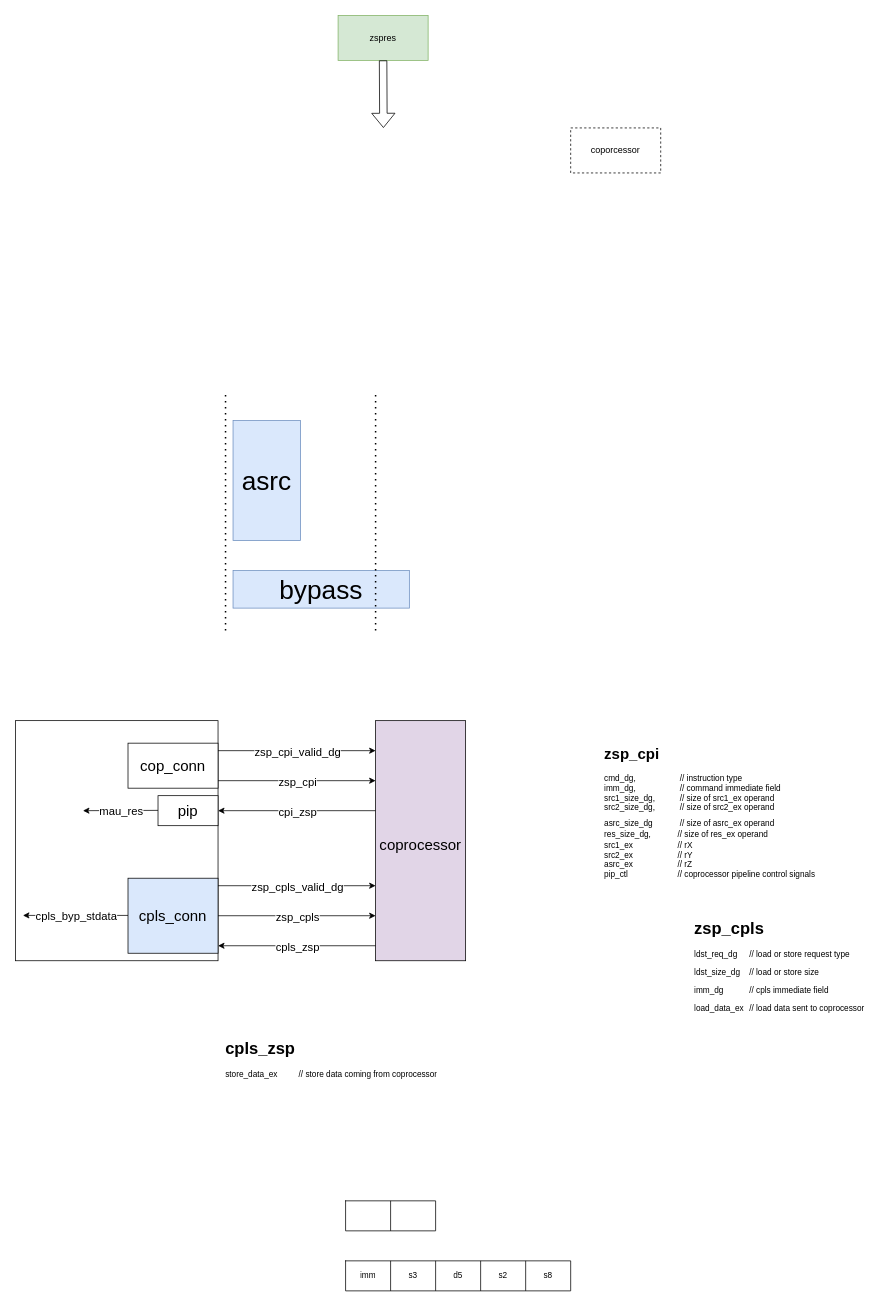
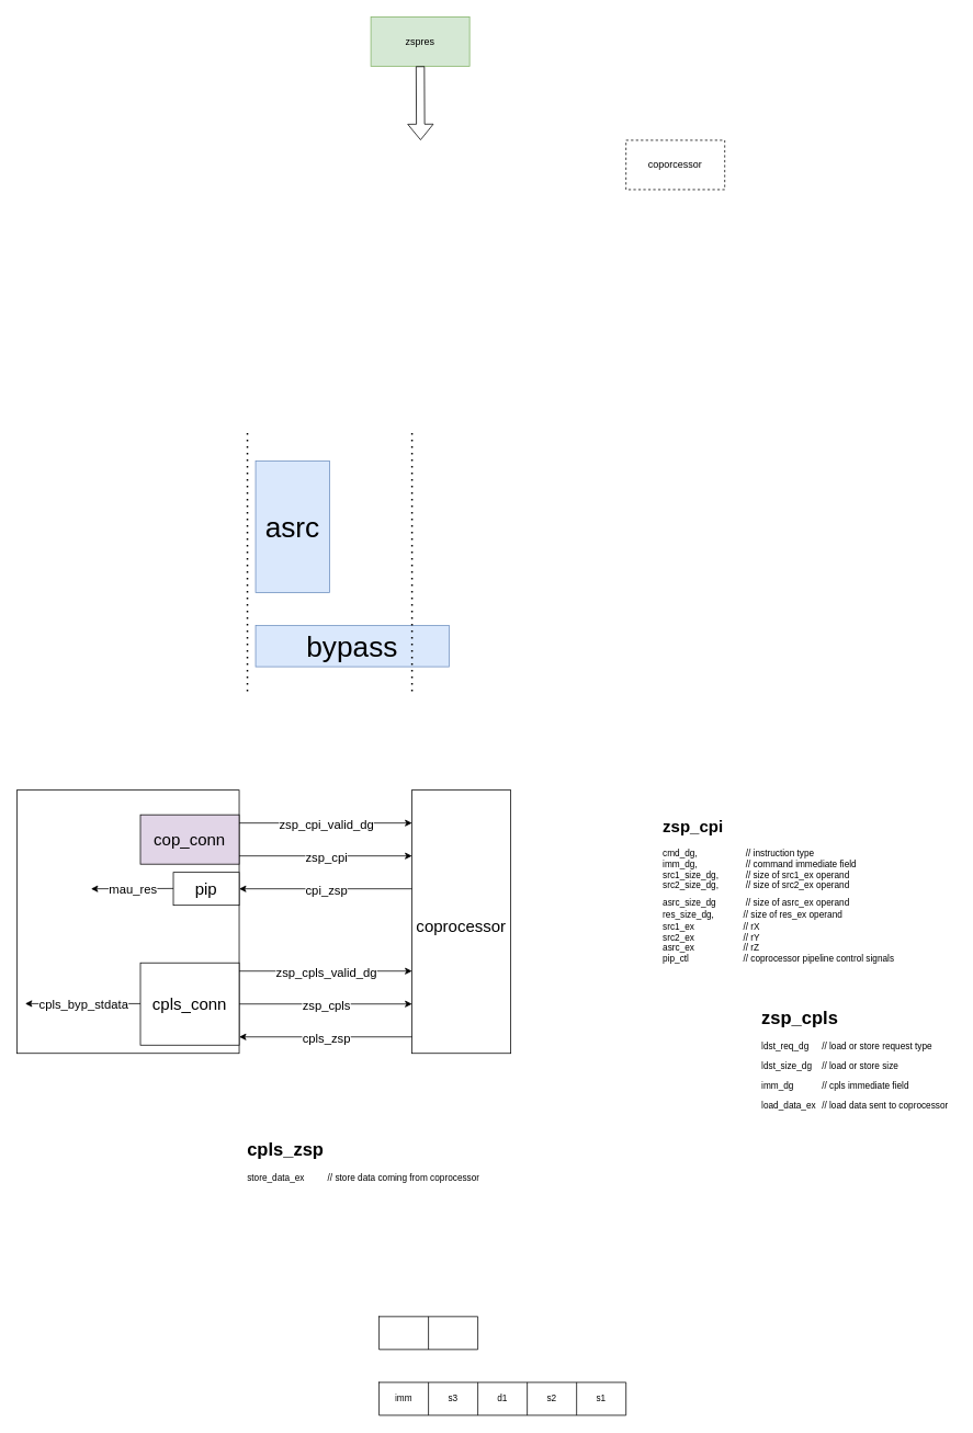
  <mxCell id="0" />
  <mxCell id="1" parent="0" />
  <mxCell id="2" value="zspres" style="rounded=0;whiteSpace=wrap;html=1;fillColor=#d5e8d4;strokeColor=#82b366;" vertex="1" parent="1"><mxGeometry x="450" y="20" width="120" height="60" as="geometry" /></mxCell>
  <mxCell id="3" value="&lt;font style=&quot;font-size: 35px;&quot;&gt;bypass&lt;/font&gt;" style="rounded=0;whiteSpace=wrap;html=1;fillColor=#dae8fc;strokeColor=#6c8ebf;" vertex="1" parent="1"><mxGeometry x="310" y="760" width="235" height="50" as="geometry" /></mxCell>
  <mxCell id="4" value="&lt;font style=&quot;font-size: 35px;&quot;&gt;asrc&lt;/font&gt;" style="rounded=0;whiteSpace=wrap;html=1;fillColor=#dae8fc;strokeColor=#6c8ebf;" vertex="1" parent="1"><mxGeometry x="310" y="560" width="90" height="160" as="geometry" /></mxCell>
  <mxCell id="5" value="" style="shape=flexArrow;endArrow=classic;html=1;" edge="1" parent="1"><mxGeometry width="50" height="50" relative="1" as="geometry"><mxPoint x="510" y="80" as="sourcePoint" /><mxPoint x="510.42" y="170" as="targetPoint" /></mxGeometry></mxCell>
  <mxCell id="6" value="coporcessor" style="rounded=0;whiteSpace=wrap;html=1;dashed=1;" vertex="1" parent="1"><mxGeometry x="760" y="170" width="120" height="60" as="geometry" /></mxCell>
  <mxCell id="7" value="" style="endArrow=none;dashed=1;html=1;dashPattern=1 3;strokeWidth=2;" edge="1" parent="1"><mxGeometry width="50" height="50" relative="1" as="geometry"><mxPoint x="300" y="840" as="sourcePoint" /><mxPoint x="300" y="520" as="targetPoint" /></mxGeometry></mxCell>
  <mxCell id="8" value="" style="endArrow=none;dashed=1;html=1;dashPattern=1 3;strokeWidth=2;" edge="1" parent="1"><mxGeometry width="50" height="50" relative="1" as="geometry"><mxPoint x="500" y="840" as="sourcePoint" /><mxPoint x="500" y="520" as="targetPoint" /></mxGeometry></mxCell>
  <mxCell id="9" value="" style="rounded=0;whiteSpace=wrap;html=1;fontSize=35;" vertex="1" parent="1"><mxGeometry x="20" y="960" width="270" height="320" as="geometry" /></mxCell>
- <mxCell id="10" value="&lt;font style=&quot;font-size: 20px;&quot;&gt;coprocessor&lt;/font&gt;" style="rounded=0;whiteSpace=wrap;html=1;fontSize=35;fillColor=#e1d5e7;" vertex="1" parent="1"><mxGeometry x="500" y="960" width="120" height="320" as="geometry" /></mxCell>
+ <mxCell id="10" value="&lt;font style=&quot;font-size: 20px;&quot;&gt;coprocessor&lt;/font&gt;" style="rounded=0;whiteSpace=wrap;html=1;fontSize=35;" vertex="1" parent="1"><mxGeometry x="500" y="960" width="120" height="320" as="geometry" /></mxCell>
  <mxCell id="11" value="" style="endArrow=classic;html=1;fontSize=15;" edge="1" parent="1"><mxGeometry relative="1" as="geometry"><mxPoint x="290" y="1000" as="sourcePoint" /><mxPoint x="500" y="1000" as="targetPoint" /></mxGeometry></mxCell>
  <mxCell id="12" value="zsp_cpi_valid_dg" style="edgeLabel;resizable=0;html=1;align=center;verticalAlign=middle;fontSize=15;" connectable="0" vertex="1" parent="11"><mxGeometry relative="1" as="geometry" /></mxCell>
  <mxCell id="13" value="" style="endArrow=classic;html=1;fontSize=15;" edge="1" parent="1"><mxGeometry relative="1" as="geometry"><mxPoint x="290" y="1180" as="sourcePoint" /><mxPoint x="500" y="1180" as="targetPoint" /></mxGeometry></mxCell>
  <mxCell id="14" value="zsp_cpls_valid_dg" style="edgeLabel;resizable=0;html=1;align=center;verticalAlign=middle;fontSize=15;" connectable="0" vertex="1" parent="13"><mxGeometry relative="1" as="geometry" /></mxCell>
  <mxCell id="15" value="" style="endArrow=classic;html=1;fontSize=15;" edge="1" parent="1"><mxGeometry relative="1" as="geometry"><mxPoint x="290" y="1040" as="sourcePoint" /><mxPoint x="500" y="1040" as="targetPoint" /></mxGeometry></mxCell>
  <mxCell id="16" value="zsp_cpi" style="edgeLabel;resizable=0;html=1;align=center;verticalAlign=middle;fontSize=15;" connectable="0" vertex="1" parent="15"><mxGeometry relative="1" as="geometry" /></mxCell>
  <mxCell id="17" value="" style="endArrow=classic;html=1;fontSize=15;" edge="1" parent="1"><mxGeometry relative="1" as="geometry"><mxPoint x="290" y="1220" as="sourcePoint" /><mxPoint x="500" y="1220" as="targetPoint" /></mxGeometry></mxCell>
  <mxCell id="18" value="zsp_cpls" style="edgeLabel;resizable=0;html=1;align=center;verticalAlign=middle;fontSize=15;" connectable="0" vertex="1" parent="17"><mxGeometry relative="1" as="geometry" /></mxCell>
  <mxCell id="19" value="" style="endArrow=classic;html=1;fontSize=15;" edge="1" parent="1"><mxGeometry relative="1" as="geometry"><mxPoint x="500" y="1080" as="sourcePoint" /><mxPoint x="290" y="1080" as="targetPoint" /></mxGeometry></mxCell>
  <mxCell id="20" value="cpi_zsp" style="edgeLabel;resizable=0;html=1;align=center;verticalAlign=middle;fontSize=15;" connectable="0" vertex="1" parent="19"><mxGeometry relative="1" as="geometry" /></mxCell>
  <mxCell id="21" value="" style="endArrow=classic;html=1;fontSize=15;" edge="1" parent="1"><mxGeometry relative="1" as="geometry"><mxPoint x="500" y="1260" as="sourcePoint" /><mxPoint x="290" y="1260" as="targetPoint" /></mxGeometry></mxCell>
  <mxCell id="22" value="cpls_zsp" style="edgeLabel;resizable=0;html=1;align=center;verticalAlign=middle;fontSize=15;" connectable="0" vertex="1" parent="21"><mxGeometry relative="1" as="geometry" /></mxCell>
- <mxCell id="23" value="cop_conn" style="rounded=0;whiteSpace=wrap;html=1;fontSize=20;" vertex="1" parent="1"><mxGeometry x="170" y="990" width="120" height="60" as="geometry" /></mxCell>
- <mxCell id="24" value="cpls_conn" style="rounded=0;whiteSpace=wrap;html=1;fontSize=20;fillColor=#dae8fc;" vertex="1" parent="1"><mxGeometry x="170" y="1170" width="120" height="100" as="geometry" /></mxCell>
+ <mxCell id="23" value="cop_conn" style="rounded=0;whiteSpace=wrap;html=1;fontSize=20;fillColor=#e1d5e7;" vertex="1" parent="1"><mxGeometry x="170" y="990" width="120" height="60" as="geometry" /></mxCell>
+ <mxCell id="24" value="cpls_conn" style="rounded=0;whiteSpace=wrap;html=1;fontSize=20;" vertex="1" parent="1"><mxGeometry x="170" y="1170" width="120" height="100" as="geometry" /></mxCell>
  <mxCell id="25" value="" style="endArrow=classic;html=1;fontSize=15;" edge="1" parent="1"><mxGeometry relative="1" as="geometry"><mxPoint x="170" y="1219.58" as="sourcePoint" /><mxPoint x="30" y="1219.58" as="targetPoint" /></mxGeometry></mxCell>
  <mxCell id="26" value="cpls_byp_stdata" style="edgeLabel;resizable=0;html=1;align=center;verticalAlign=middle;fontSize=15;" connectable="0" vertex="1" parent="25"><mxGeometry relative="1" as="geometry" /></mxCell>
  <mxCell id="27" value="pip" style="rounded=0;whiteSpace=wrap;html=1;fontSize=20;" vertex="1" parent="1"><mxGeometry x="210" y="1060" width="80" height="40" as="geometry" /></mxCell>
  <mxCell id="28" value="" style="endArrow=classic;html=1;fontSize=15;" edge="1" parent="1"><mxGeometry relative="1" as="geometry"><mxPoint x="210" y="1079.58" as="sourcePoint" /><mxPoint x="110" y="1080" as="targetPoint" /></mxGeometry></mxCell>
  <mxCell id="29" value="mau_res" style="edgeLabel;resizable=0;html=1;align=center;verticalAlign=middle;fontSize=15;" connectable="0" vertex="1" parent="28"><mxGeometry relative="1" as="geometry" /></mxCell>
  <mxCell id="30" value="&lt;h1 style=&quot;font-size: 20px;&quot;&gt;&lt;font style=&quot;font-size: 20px;&quot;&gt;&lt;span style=&quot;background-color: initial;&quot;&gt;zsp_cpi&lt;/span&gt;&lt;br&gt;&lt;/font&gt;&lt;/h1&gt;&lt;div style=&quot;font-size: 11px;&quot;&gt;&lt;span style=&quot;background-color: initial;&quot;&gt;cmd_dg,&lt;span style=&quot;white-space: pre;&quot;&gt;&#09;&lt;/span&gt;&lt;span style=&quot;white-space: pre;&quot;&gt;&#09;&lt;/span&gt;&lt;span style=&quot;white-space: pre;&quot;&gt;&#09;&lt;/span&gt;&lt;span style=&quot;&quot;&gt;&#09;&lt;/span&gt;&lt;span style=&quot;&quot;&gt;&#09;&lt;/span&gt;&lt;span style=&quot;&quot;&gt;&#09;&lt;/span&gt;// instruction type&lt;/span&gt;&lt;/div&gt;&lt;div style=&quot;font-size: 11px;&quot;&gt;&lt;span style=&quot;background-color: initial;&quot;&gt;imm_dg,&lt;span style=&quot;&quot;&gt;&#09;&lt;span style=&quot;white-space: pre;&quot;&gt;&#09;&lt;/span&gt;&lt;span style=&quot;white-space: pre;&quot;&gt;&#09;&lt;/span&gt;&lt;span style=&quot;white-space: pre;&quot;&gt;&#09;&lt;/span&gt;&lt;/span&gt;&lt;span style=&quot;&quot;&gt;&#09;&lt;/span&gt;&lt;span style=&quot;&quot;&gt;&#09;&lt;/span&gt;// command immediate field&lt;/span&gt;&lt;/div&gt;&lt;div style=&quot;font-size: 11px;&quot;&gt;&lt;span style=&quot;background-color: initial;&quot;&gt;src1_size_dg,&lt;span style=&quot;&quot;&gt;&#09;&lt;span style=&quot;white-space: pre;&quot;&gt;&#09;&lt;/span&gt;&lt;span style=&quot;white-space: pre;&quot;&gt;&#09;&lt;/span&gt;&lt;/span&gt;&lt;span style=&quot;&quot;&gt;&#09;&lt;/span&gt;// size of src1_ex operand&lt;/span&gt;&lt;/div&gt;&lt;div style=&quot;font-size: 11px;&quot;&gt;&lt;span style=&quot;background-color: initial;&quot;&gt;src2_size_dg,&lt;span style=&quot;white-space: pre;&quot;&gt;&#09;&lt;/span&gt;&lt;span style=&quot;white-space: pre;&quot;&gt;&#09;&lt;/span&gt;&lt;span style=&quot;&quot;&gt;&#09;&lt;/span&gt;&lt;span style=&quot;&quot;&gt;&#09;&lt;/span&gt;// size of src2_ex operand&lt;/span&gt;&lt;/div&gt;&lt;span style=&quot;font-size: 11px;&quot;&gt;asrc_size_dg&lt;span style=&quot;white-space: pre;&quot;&gt;&#09;&lt;/span&gt;&lt;/span&gt;&lt;span style=&quot;font-size: 11px;&quot;&gt;&lt;span style=&quot;&quot;&gt;&#09;&lt;span style=&quot;white-space: pre;&quot;&gt;&#09;&lt;/span&gt;&lt;/span&gt;&lt;span style=&quot;&quot;&gt;&#09;&lt;/span&gt;&lt;span style=&quot;&quot;&gt;&#09;&lt;/span&gt;// size of asrc_ex operand&lt;/span&gt;&lt;div style=&quot;font-size: 11px;&quot;&gt;&lt;span style=&quot;background-color: initial;&quot;&gt;res_size_dg,&lt;span style=&quot;white-space: pre;&quot;&gt;&#09;&lt;/span&gt;&lt;span style=&quot;white-space: pre;&quot;&gt;&#09;&lt;/span&gt;// size of res_ex operand&lt;span style=&quot;&quot;&gt;&lt;/span&gt;&lt;span style=&quot;&quot;&gt;&lt;/span&gt;&lt;/span&gt;&lt;/div&gt;&lt;div style=&quot;font-size: 11px;&quot;&gt;&lt;span style=&quot;background-color: initial;&quot;&gt;src1_ex&lt;span style=&quot;&quot;&gt;&#09;&lt;span style=&quot;white-space: pre;&quot;&gt;&#09;&lt;/span&gt;&lt;span style=&quot;white-space: pre;&quot;&gt;&#09;&lt;/span&gt;&lt;span style=&quot;white-space: pre;&quot;&gt;&#09;&lt;/span&gt;// rX&lt;/span&gt;&amp;nbsp;&lt;span style=&quot;white-space: pre;&quot;&gt;&#09;&lt;/span&gt;&lt;/span&gt;&lt;/div&gt;&lt;div style=&quot;font-size: 11px;&quot;&gt;&lt;span style=&quot;background-color: initial;&quot;&gt;src2_ex&lt;span style=&quot;white-space: pre;&quot;&gt;&#09;&lt;/span&gt;&lt;span style=&quot;white-space: pre;&quot;&gt;&#09;&lt;/span&gt;&lt;span style=&quot;white-space: pre;&quot;&gt;&#09;&lt;/span&gt;// rY&lt;/span&gt;&lt;/div&gt;&lt;div style=&quot;font-size: 11px;&quot;&gt;&lt;span style=&quot;background-color: initial;&quot;&gt;asrc_ex&lt;span style=&quot;white-space: pre;&quot;&gt;&#09;&lt;/span&gt;&lt;span style=&quot;white-space: pre;&quot;&gt;&#09;&lt;/span&gt;&lt;span style=&quot;white-space: pre;&quot;&gt;&#09;&lt;/span&gt;// rZ&lt;/span&gt;&lt;/div&gt;&lt;div style=&quot;font-size: 11px;&quot;&gt;&lt;span style=&quot;background-color: initial;&quot;&gt;pip_ctl&lt;span style=&quot;white-space: pre;&quot;&gt;&#09;&lt;/span&gt;&lt;span style=&quot;white-space: pre;&quot;&gt;&#09;&lt;/span&gt;&lt;span style=&quot;white-space: pre;&quot;&gt;&#09;&lt;/span&gt;// coprocessor pipeline control signals&lt;/span&gt;&lt;/div&gt;" style="text;html=1;strokeColor=none;fillColor=none;spacing=5;spacingTop=-20;whiteSpace=wrap;overflow=hidden;rounded=0;fontSize=19;" vertex="1" parent="1"><mxGeometry x="800" y="990" width="290" height="190" as="geometry" /></mxCell>
  <mxCell id="31" value="&lt;h1&gt;zsp_cpls&lt;/h1&gt;&lt;p&gt;ldst_req_dg&lt;span style=&quot;white-space: pre;&quot;&gt;&#09;&lt;/span&gt;// load or store request type&lt;/p&gt;&lt;p&gt;ldst_size_dg&lt;span style=&quot;white-space: pre;&quot;&gt;&#09;&lt;/span&gt;// load or store size&lt;/p&gt;&lt;p&gt;imm_dg&lt;span style=&quot;white-space: pre;&quot;&gt;&#09;&lt;/span&gt;&lt;span style=&quot;white-space: pre;&quot;&gt;&#09;&lt;/span&gt;// cpls immediate field&lt;/p&gt;&lt;p&gt;load_data_ex&amp;nbsp;&lt;span style=&quot;white-space: pre;&quot;&gt;&#09;&lt;/span&gt;// load data sent to coprocessor&lt;/p&gt;" style="text;html=1;strokeColor=none;fillColor=none;spacing=5;spacingTop=-20;whiteSpace=wrap;overflow=hidden;rounded=0;fontSize=11;" vertex="1" parent="1"><mxGeometry x="920" y="1220" width="240" height="140" as="geometry" /></mxCell>
  <mxCell id="32" value="&lt;h1&gt;cpls_zsp&lt;/h1&gt;&lt;div&gt;store_data_ex&amp;nbsp;&lt;span style=&quot;white-space: pre;&quot;&gt;&#09;&lt;/span&gt;// store data coming from coprocessor&lt;/div&gt;" style="text;html=1;strokeColor=none;fillColor=none;spacing=5;spacingTop=-20;whiteSpace=wrap;overflow=hidden;rounded=0;fontSize=11;" vertex="1" parent="1"><mxGeometry x="295" y="1380" width="295" height="60" as="geometry" /></mxCell>
  <mxCell id="33" value="" style="shape=table;startSize=0;container=1;collapsible=0;childLayout=tableLayout;fontSize=11;" vertex="1" parent="1"><mxGeometry x="460" y="1680" width="300" height="40" as="geometry" /></mxCell>
  <mxCell id="34" value="" style="shape=tableRow;horizontal=0;startSize=0;swimlaneHead=0;swimlaneBody=0;top=0;left=0;bottom=0;right=0;collapsible=0;dropTarget=0;fillColor=none;points=[[0,0.5],[1,0.5]];portConstraint=eastwest;fontSize=11;" vertex="1" parent="33"><mxGeometry width="300" height="40" as="geometry" /></mxCell>
  <mxCell id="35" value="imm" style="shape=partialRectangle;html=1;whiteSpace=wrap;connectable=0;overflow=hidden;fillColor=none;top=0;left=0;bottom=0;right=0;pointerEvents=1;fontSize=11;" vertex="1" parent="34"><mxGeometry width="60" height="40" as="geometry"><mxRectangle width="60" height="40" as="alternateBounds" /></mxGeometry></mxCell>
  <mxCell id="36" value="s3" style="shape=partialRectangle;html=1;whiteSpace=wrap;connectable=0;overflow=hidden;fillColor=none;top=0;left=0;bottom=0;right=0;pointerEvents=1;fontSize=11;" vertex="1" parent="34"><mxGeometry x="60" width="60" height="40" as="geometry"><mxRectangle width="60" height="40" as="alternateBounds" /></mxGeometry></mxCell>
- <mxCell id="37" value="d5" style="shape=partialRectangle;html=1;whiteSpace=wrap;connectable=0;overflow=hidden;fillColor=none;top=0;left=0;bottom=0;right=0;pointerEvents=1;fontSize=11;" vertex="1" parent="34"><mxGeometry x="120" width="60" height="40" as="geometry"><mxRectangle width="60" height="40" as="alternateBounds" /></mxGeometry></mxCell>
+ <mxCell id="37" value="d1" style="shape=partialRectangle;html=1;whiteSpace=wrap;connectable=0;overflow=hidden;fillColor=none;top=0;left=0;bottom=0;right=0;pointerEvents=1;fontSize=11;" vertex="1" parent="34"><mxGeometry x="120" width="60" height="40" as="geometry"><mxRectangle width="60" height="40" as="alternateBounds" /></mxGeometry></mxCell>
  <mxCell id="38" value="s2" style="shape=partialRectangle;html=1;whiteSpace=wrap;connectable=0;overflow=hidden;fillColor=none;top=0;left=0;bottom=0;right=0;pointerEvents=1;fontSize=11;" vertex="1" parent="34"><mxGeometry x="180" width="60" height="40" as="geometry"><mxRectangle width="60" height="40" as="alternateBounds" /></mxGeometry></mxCell>
- <mxCell id="39" value="s8" style="shape=partialRectangle;html=1;whiteSpace=wrap;connectable=0;overflow=hidden;fillColor=none;top=0;left=0;bottom=0;right=0;pointerEvents=1;fontSize=11;" vertex="1" parent="34"><mxGeometry x="240" width="60" height="40" as="geometry"><mxRectangle width="60" height="40" as="alternateBounds" /></mxGeometry></mxCell>
+ <mxCell id="39" value="s1" style="shape=partialRectangle;html=1;whiteSpace=wrap;connectable=0;overflow=hidden;fillColor=none;top=0;left=0;bottom=0;right=0;pointerEvents=1;fontSize=11;" vertex="1" parent="34"><mxGeometry x="240" width="60" height="40" as="geometry"><mxRectangle width="60" height="40" as="alternateBounds" /></mxGeometry></mxCell>
  <mxCell id="40" value="" style="shape=table;startSize=0;container=1;collapsible=0;childLayout=tableLayout;fontSize=11;" vertex="1" parent="1"><mxGeometry x="460" y="1600" width="120" height="40" as="geometry" /></mxCell>
  <mxCell id="41" value="" style="shape=tableRow;horizontal=0;startSize=0;swimlaneHead=0;swimlaneBody=0;top=0;left=0;bottom=0;right=0;collapsible=0;dropTarget=0;fillColor=none;points=[[0,0.5],[1,0.5]];portConstraint=eastwest;fontSize=11;" vertex="1" parent="40"><mxGeometry width="120" height="40" as="geometry" /></mxCell>
  <mxCell id="42" value="" style="shape=partialRectangle;html=1;whiteSpace=wrap;connectable=0;overflow=hidden;fillColor=none;top=0;left=0;bottom=0;right=0;pointerEvents=1;fontSize=11;" vertex="1" parent="41"><mxGeometry width="60" height="40" as="geometry"><mxRectangle width="60" height="40" as="alternateBounds" /></mxGeometry></mxCell>
  <mxCell id="43" value="" style="shape=partialRectangle;html=1;whiteSpace=wrap;connectable=0;overflow=hidden;fillColor=none;top=0;left=0;bottom=0;right=0;pointerEvents=1;fontSize=11;" vertex="1" parent="41"><mxGeometry x="60" width="60" height="40" as="geometry"><mxRectangle width="60" height="40" as="alternateBounds" /></mxGeometry></mxCell>
